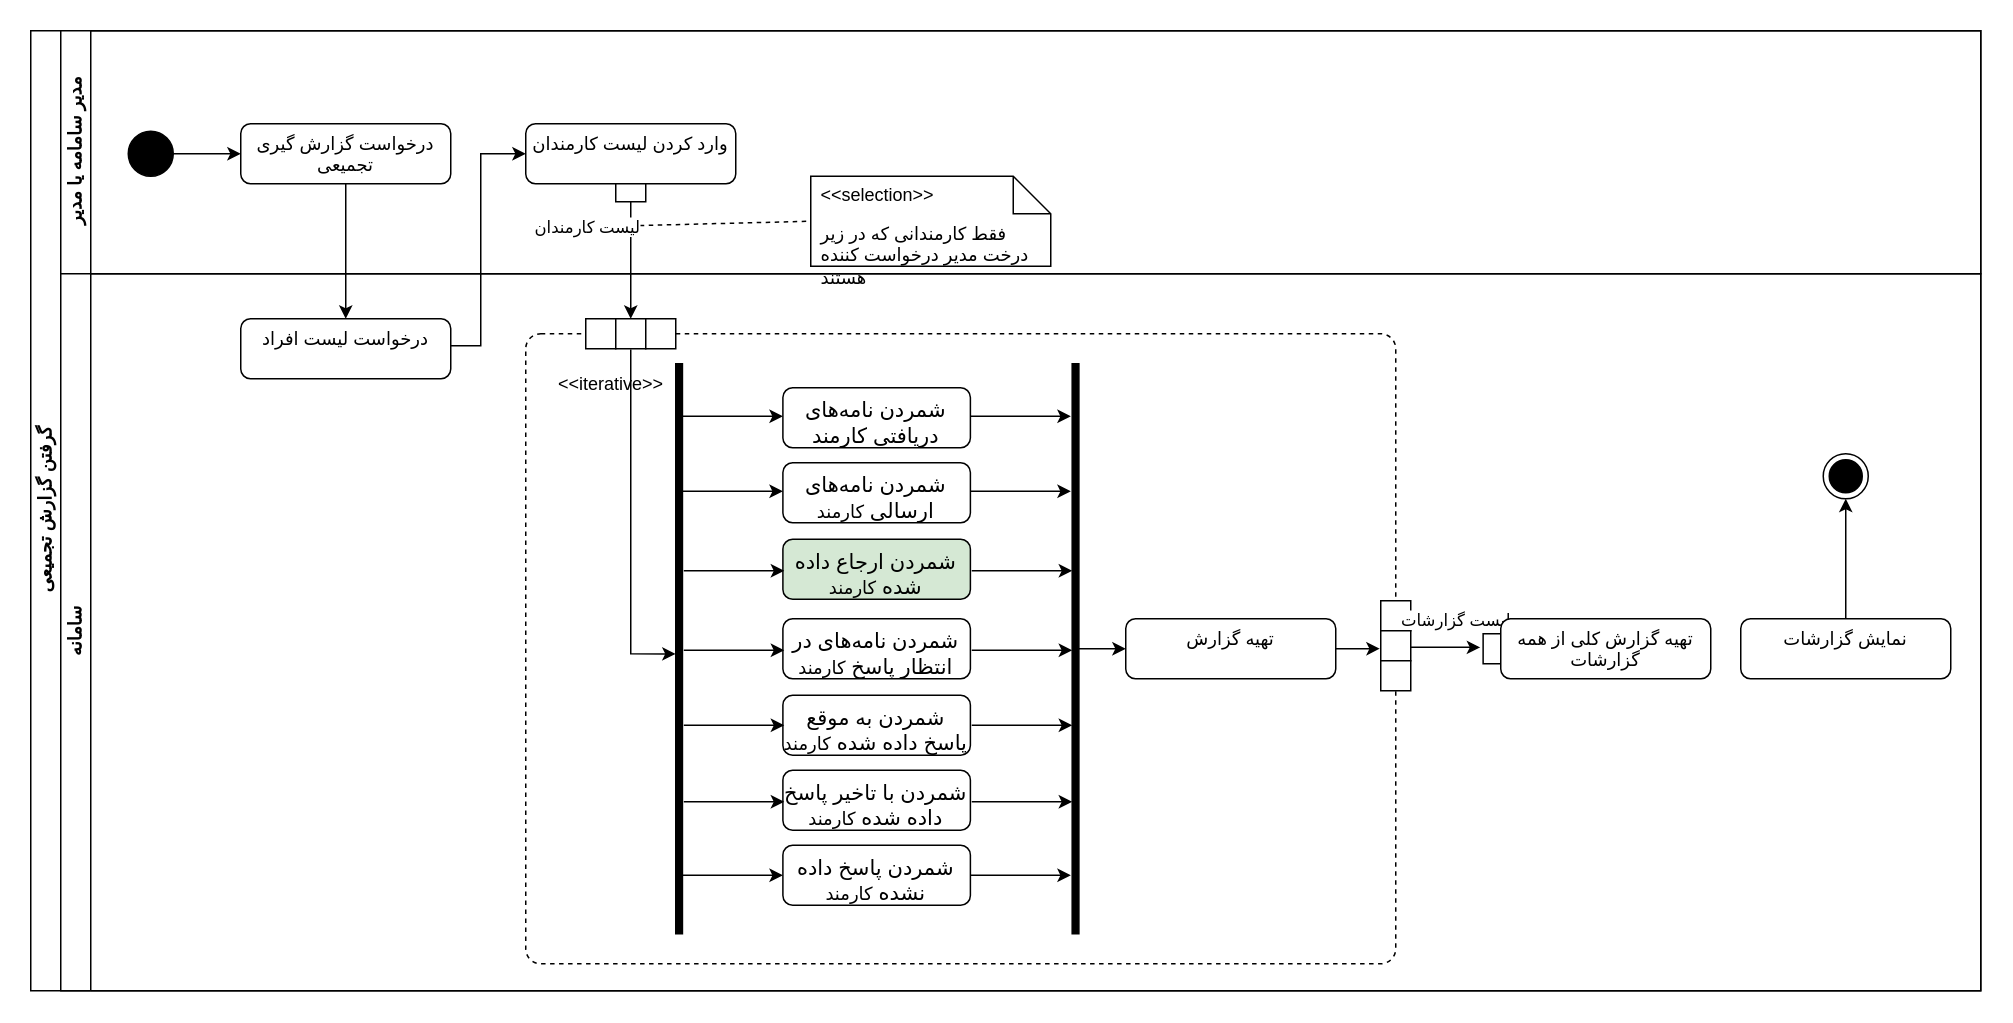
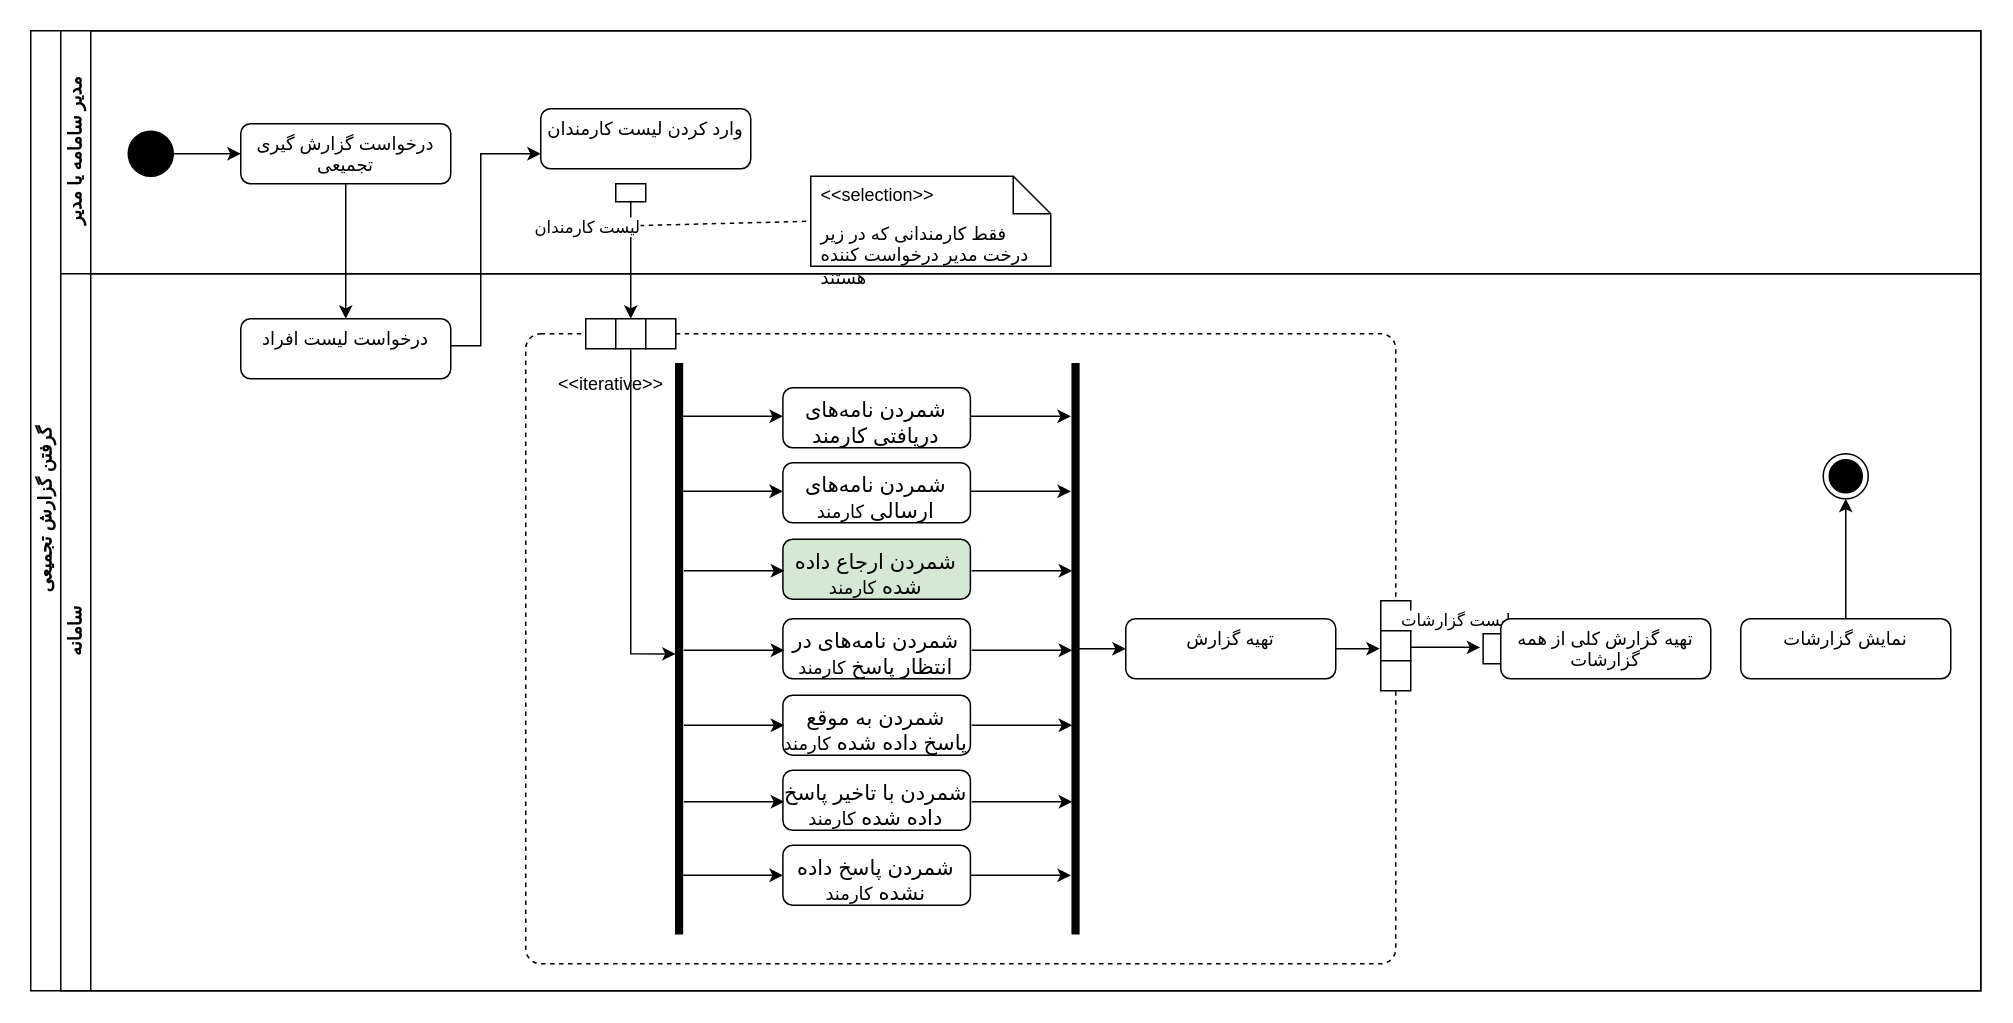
  <mxCell id="0" />
  <mxCell id="1" parent="0" />
  <mxCell id="2" value="گرفتن گزارش تجمیعی" style="swimlane;html=1;childLayout=stackLayout;resizeParent=1;resizeParentMax=0;horizontal=0;startSize=20;horizontalStack=0;" vertex="1" parent="1"><mxGeometry x="20" y="20" width="1300" height="640" as="geometry" /></mxCell>
  <mxCell id="3" value="مدیر سامامه یا مدیر" style="swimlane;html=1;startSize=20;horizontal=0;" vertex="1" parent="2"><mxGeometry x="20" width="1280" height="162" as="geometry"><mxRectangle x="20" width="490" height="30" as="alternateBounds" /></mxGeometry></mxCell>
  <mxCell id="4" value="" style="ellipse;fillColor=strokeColor;html=1;" vertex="1" parent="3"><mxGeometry x="45" y="67" width="30" height="30" as="geometry" /></mxCell>
  <mxCell id="5" value="درخواست گزارش&lt;font face=&quot;.SF NS&quot;&gt;&amp;nbsp;گیری تجمیعی&lt;/font&gt;" style="html=1;align=center;verticalAlign=top;rounded=1;absoluteArcSize=1;arcSize=13;dashed=0;whiteSpace=wrap;" vertex="1" parent="3"><mxGeometry x="120" y="62" width="140" height="40" as="geometry" /></mxCell>
  <mxCell id="6" style="edgeStyle=orthogonalEdgeStyle;rounded=0;orthogonalLoop=1;jettySize=auto;html=1;" edge="1" parent="3" source="4" target="5"><mxGeometry relative="1" as="geometry" /></mxCell>
- <mxCell id="7" value="وارد کردن لیست کارمندان" style="html=1;align=center;verticalAlign=top;rounded=1;absoluteArcSize=1;arcSize=13;dashed=0;whiteSpace=wrap;" vertex="1" parent="3"><mxGeometry x="310" y="62" width="140" height="40" as="geometry" /></mxCell>
+ <mxCell id="7" value="وارد کردن لیست کارمندان" style="html=1;align=center;verticalAlign=top;rounded=1;absoluteArcSize=1;arcSize=13;dashed=0;whiteSpace=wrap;" vertex="1" parent="3"><mxGeometry x="320" y="52" width="140" height="40" as="geometry" /></mxCell>
  <mxCell id="8" value="" style="rounded=0;whiteSpace=wrap;html=1;" vertex="1" parent="3"><mxGeometry x="370" y="102" width="20" height="12" as="geometry" /></mxCell>
  <mxCell id="9" value="فقط کارمندانی که در زیر درخت مدیر درخواست کننده هستند" style="shape=note2;boundedLbl=1;whiteSpace=wrap;html=1;size=25;verticalAlign=top;align=left;spacingLeft=5;whiteSpace=wrap;" vertex="1" parent="3"><mxGeometry x="500" y="97" width="160" height="60" as="geometry" /></mxCell>
  <mxCell id="10" value="&amp;lt;&amp;lt;selection&amp;gt;&amp;gt;" style="resizeWidth=1;part=1;html=1;strokeColor=none;fillColor=none;align=left;spacingLeft=5;whiteSpace=wrap;" vertex="1" parent="9"><mxGeometry width="160" height="25" relative="1" as="geometry" /></mxCell>
  <mxCell id="11" value="" style="endArrow=none;dashed=1;html=1;rounded=0;entryX=0;entryY=0.5;entryDx=0;entryDy=0;entryPerimeter=0;" edge="1" parent="3" target="9"><mxGeometry width="50" height="50" relative="1" as="geometry"><mxPoint x="380" y="130" as="sourcePoint" /><mxPoint x="520" y="100" as="targetPoint" /></mxGeometry></mxCell>
  <mxCell id="12" style="edgeStyle=orthogonalEdgeStyle;rounded=0;orthogonalLoop=1;jettySize=auto;html=1;" edge="1" parent="2" source="5" target="17"><mxGeometry relative="1" as="geometry" /></mxCell>
  <mxCell id="13" style="edgeStyle=orthogonalEdgeStyle;rounded=0;orthogonalLoop=1;jettySize=auto;html=1;" edge="1" parent="2" source="17" target="7"><mxGeometry relative="1" as="geometry"><Array as="points"><mxPoint x="300" y="210" /><mxPoint x="300" y="82" /></Array><mxPoint x="370" y="102" as="targetPoint" /></mxGeometry></mxCell>
  <mxCell id="14" style="edgeStyle=orthogonalEdgeStyle;rounded=0;orthogonalLoop=1;jettySize=auto;html=1;exitX=0.5;exitY=1;exitDx=0;exitDy=0;entryX=0.5;entryY=0;entryDx=0;entryDy=0;" edge="1" parent="2" source="8" target="21"><mxGeometry relative="1" as="geometry"><mxPoint x="400" y="120" as="sourcePoint" /><mxPoint x="400" y="200" as="targetPoint" /><Array as="points" /></mxGeometry></mxCell>
  <mxCell id="15" value="لیست کارمندان" style="edgeLabel;html=1;align=center;verticalAlign=middle;resizable=0;points=[];" connectable="0" vertex="1" parent="14"><mxGeometry x="-0.475" y="1" relative="1" as="geometry"><mxPoint x="-31" y="-4" as="offset" /></mxGeometry></mxCell>
  <mxCell id="16" value="سامانه" style="swimlane;html=1;startSize=20;horizontal=0;" vertex="1" parent="2"><mxGeometry x="20" y="162" width="1280" height="478" as="geometry" /></mxCell>
  <mxCell id="17" value="درخواست لیست افراد" style="html=1;align=center;verticalAlign=top;rounded=1;absoluteArcSize=1;arcSize=13;dashed=0;whiteSpace=wrap;" vertex="1" parent="16"><mxGeometry x="120" y="30" width="140" height="40" as="geometry" /></mxCell>
  <mxCell id="18" value="&amp;lt;&amp;lt;iterative&amp;gt;&amp;gt;" style="html=1;dashed=1;rounded=1;absoluteArcSize=1;arcSize=20;verticalAlign=top;align=left;spacingTop=20;spacingLeft=20;whiteSpace=wrap;" vertex="1" parent="16"><mxGeometry x="310" y="40" width="580" height="420" as="geometry" /></mxCell>
  <mxCell id="19" value="" style="group;resizeWidth=0;resizeHeight=0;" vertex="1" parent="18"><mxGeometry width="80" height="20" relative="1" as="geometry"><mxPoint x="40" y="-10" as="offset" /></mxGeometry></mxCell>
  <mxCell id="20" value="" style="resizeWidth=0;resizeHeight=0;points=[[0,0],[0.5,0],[1,0]];html=1;" vertex="1" parent="19"><mxGeometry width="20" height="20" relative="1" as="geometry"><mxPoint as="offset" /></mxGeometry></mxCell>
  <mxCell id="21" value="" style="resizeWidth=0;resizeHeight=0;points=[[0,0],[0.5,0],[1,0]];html=1;" vertex="1" parent="19"><mxGeometry width="20" height="20" relative="1" as="geometry"><mxPoint x="20" as="offset" /></mxGeometry></mxCell>
  <mxCell id="22" value="" style="resizeWidth=0;resizeHeight=0;points=[[0,0],[0.5,0],[1,0]];html=1;" vertex="1" parent="19"><mxGeometry width="20" height="20" relative="1" as="geometry"><mxPoint x="40" as="offset" /></mxGeometry></mxCell>
  <mxCell id="23" value="" style="group;resizeWidth=0;resizeHeight=0;" vertex="1" parent="18"><mxGeometry x="1" y="1" width="20" height="80" relative="1" as="geometry"><mxPoint x="-10" y="-242" as="offset" /></mxGeometry></mxCell>
  <mxCell id="24" value="" style="resizeWidth=0;resizeHeight=0;points=[[0,0],[0.5,0],[1,0]];html=1;" vertex="1" parent="23"><mxGeometry width="20" height="20" relative="1" as="geometry"><mxPoint as="offset" /></mxGeometry></mxCell>
  <mxCell id="25" value="" style="resizeWidth=0;resizeHeight=0;points=[[0,0],[0.5,0],[1,0]];html=1;" vertex="1" parent="23"><mxGeometry width="20" height="20" relative="1" as="geometry"><mxPoint y="20" as="offset" /></mxGeometry></mxCell>
  <mxCell id="26" value="" style="resizeWidth=0;resizeHeight=0;points=[[0,0],[0.5,0],[1,0]];html=1;" vertex="1" parent="23"><mxGeometry width="20" height="20" relative="1" as="geometry"><mxPoint y="40" as="offset" /></mxGeometry></mxCell>
  <mxCell id="27" style="edgeStyle=orthogonalEdgeStyle;rounded=0;orthogonalLoop=1;jettySize=auto;html=1;" edge="1" parent="18"><mxGeometry relative="1" as="geometry"><mxPoint x="171.43" y="55.034" as="targetPoint" /><mxPoint x="104.466" y="55.034" as="sourcePoint" /></mxGeometry></mxCell>
  <mxCell id="28" value="&lt;span style=&quot;font-size: 14px;&quot;&gt;شمردن نامه‌های دریافتی کارمند&lt;/span&gt;" style="html=1;align=center;verticalAlign=top;rounded=1;absoluteArcSize=1;arcSize=13;dashed=0;whiteSpace=wrap;" vertex="1" parent="18"><mxGeometry x="171.43" y="36" width="125" height="40" as="geometry" /></mxCell>
  <mxCell id="29" value="&lt;span style=&quot;font-size: 14px;&quot;&gt;شمردن نامه‌های ارسالی&amp;nbsp;&lt;/span&gt;کارمند" style="html=1;align=center;verticalAlign=top;rounded=1;absoluteArcSize=1;arcSize=13;dashed=0;whiteSpace=wrap;" vertex="1" parent="18"><mxGeometry x="171.43" y="86" width="125" height="40" as="geometry" /></mxCell>
  <mxCell id="30" value="&lt;span style=&quot;font-size: 14px;&quot;&gt;شمردن ارجاع داده شده&amp;nbsp;&lt;/span&gt;کارمند" style="html=1;align=center;verticalAlign=top;rounded=1;absoluteArcSize=1;arcSize=13;dashed=0;whiteSpace=wrap;fillColor=#d5e8d4;" vertex="1" parent="18"><mxGeometry x="171.43" y="137" width="125" height="40" as="geometry" /></mxCell>
  <mxCell id="31" value="" style="edgeStyle=orthogonalEdgeStyle;rounded=0;orthogonalLoop=1;jettySize=auto;html=1;" edge="1" parent="18" source="32" target="52"><mxGeometry relative="1" as="geometry" /></mxCell>
  <mxCell id="32" value="" style="html=1;points=[];perimeter=orthogonalPerimeter;fillColor=strokeColor;" vertex="1" parent="18"><mxGeometry x="364.287" y="20" width="4.464" height="380" as="geometry" /></mxCell>
  <mxCell id="33" value="&lt;span style=&quot;font-size: 14px;&quot;&gt;شمردن نامه‌های در انتظار پاسخ&amp;nbsp;&lt;/span&gt;کارمند" style="html=1;align=center;verticalAlign=top;rounded=1;absoluteArcSize=1;arcSize=13;dashed=0;whiteSpace=wrap;" vertex="1" parent="18"><mxGeometry x="171.43" y="190" width="125" height="40" as="geometry" /></mxCell>
  <mxCell id="34" value="&lt;span style=&quot;font-size: 14px;&quot;&gt;شمردن پاسخ داده نشده&amp;nbsp;&lt;/span&gt;کارمند" style="html=1;align=center;verticalAlign=top;rounded=1;absoluteArcSize=1;arcSize=13;dashed=0;whiteSpace=wrap;" vertex="1" parent="18"><mxGeometry x="171.43" y="341" width="125" height="40" as="geometry" /></mxCell>
  <mxCell id="35" value="&lt;span style=&quot;font-size: 14px;&quot;&gt;شمردن با تاخیر پاسخ داده شده&amp;nbsp;&lt;/span&gt;کارمند" style="html=1;align=center;verticalAlign=top;rounded=1;absoluteArcSize=1;arcSize=13;dashed=0;whiteSpace=wrap;" vertex="1" parent="18"><mxGeometry x="171.43" y="291" width="125" height="40" as="geometry" /></mxCell>
  <mxCell id="36" value="&lt;span style=&quot;font-size: 14px;&quot;&gt;شمردن به موقع پاسخ داده شده&amp;nbsp;&lt;/span&gt;کارمند" style="html=1;align=center;verticalAlign=top;rounded=1;absoluteArcSize=1;arcSize=13;dashed=0;whiteSpace=wrap;" vertex="1" parent="18"><mxGeometry x="171.43" y="241" width="125" height="40" as="geometry" /></mxCell>
  <mxCell id="37" style="edgeStyle=orthogonalEdgeStyle;rounded=0;orthogonalLoop=1;jettySize=auto;html=1;" edge="1" parent="18"><mxGeometry relative="1" as="geometry"><mxPoint x="171.43" y="105.034" as="targetPoint" /><mxPoint x="104.466" y="105.034" as="sourcePoint" /></mxGeometry></mxCell>
  <mxCell id="38" style="edgeStyle=orthogonalEdgeStyle;rounded=0;orthogonalLoop=1;jettySize=auto;html=1;" edge="1" parent="18"><mxGeometry relative="1" as="geometry"><mxPoint x="172.323" y="158.034" as="targetPoint" /><mxPoint x="105.359" y="158.034" as="sourcePoint" /></mxGeometry></mxCell>
  <mxCell id="39" style="edgeStyle=orthogonalEdgeStyle;rounded=0;orthogonalLoop=1;jettySize=auto;html=1;" edge="1" parent="18"><mxGeometry relative="1" as="geometry"><mxPoint x="172.323" y="211.034" as="targetPoint" /><mxPoint x="105.359" y="211.034" as="sourcePoint" /></mxGeometry></mxCell>
  <mxCell id="40" value="" style="html=1;points=[];perimeter=orthogonalPerimeter;fillColor=strokeColor;" vertex="1" parent="18"><mxGeometry x="100.001" y="20" width="4.464" height="380" as="geometry" /></mxCell>
  <mxCell id="41" style="edgeStyle=orthogonalEdgeStyle;rounded=0;orthogonalLoop=1;jettySize=auto;html=1;" edge="1" parent="18"><mxGeometry relative="1" as="geometry"><mxPoint x="172.323" y="261.034" as="targetPoint" /><mxPoint x="105.359" y="261.034" as="sourcePoint" /></mxGeometry></mxCell>
  <mxCell id="42" style="edgeStyle=orthogonalEdgeStyle;rounded=0;orthogonalLoop=1;jettySize=auto;html=1;" edge="1" parent="18"><mxGeometry relative="1" as="geometry"><mxPoint x="172.323" y="312.034" as="targetPoint" /><mxPoint x="105.359" y="312.034" as="sourcePoint" /></mxGeometry></mxCell>
  <mxCell id="43" style="edgeStyle=orthogonalEdgeStyle;rounded=0;orthogonalLoop=1;jettySize=auto;html=1;" edge="1" parent="18"><mxGeometry relative="1" as="geometry"><mxPoint x="171.43" y="361.034" as="targetPoint" /><mxPoint x="104.466" y="361.034" as="sourcePoint" /></mxGeometry></mxCell>
  <mxCell id="44" style="edgeStyle=orthogonalEdgeStyle;rounded=0;orthogonalLoop=1;jettySize=auto;html=1;" edge="1" parent="18"><mxGeometry relative="1" as="geometry"><mxPoint x="363.394" y="55.034" as="targetPoint" /><mxPoint x="296.43" y="55.034" as="sourcePoint" /></mxGeometry></mxCell>
  <mxCell id="45" style="edgeStyle=orthogonalEdgeStyle;rounded=0;orthogonalLoop=1;jettySize=auto;html=1;" edge="1" parent="18"><mxGeometry relative="1" as="geometry"><mxPoint x="363.394" y="105.034" as="targetPoint" /><mxPoint x="296.43" y="105.034" as="sourcePoint" /></mxGeometry></mxCell>
  <mxCell id="46" style="edgeStyle=orthogonalEdgeStyle;rounded=0;orthogonalLoop=1;jettySize=auto;html=1;" edge="1" parent="18"><mxGeometry relative="1" as="geometry"><mxPoint x="364.287" y="158.034" as="targetPoint" /><mxPoint x="297.323" y="158.034" as="sourcePoint" /></mxGeometry></mxCell>
  <mxCell id="47" style="edgeStyle=orthogonalEdgeStyle;rounded=0;orthogonalLoop=1;jettySize=auto;html=1;" edge="1" parent="18"><mxGeometry relative="1" as="geometry"><mxPoint x="364.287" y="211.034" as="targetPoint" /><mxPoint x="297.323" y="211.034" as="sourcePoint" /></mxGeometry></mxCell>
  <mxCell id="48" style="edgeStyle=orthogonalEdgeStyle;rounded=0;orthogonalLoop=1;jettySize=auto;html=1;" edge="1" parent="18"><mxGeometry relative="1" as="geometry"><mxPoint x="364.287" y="261.034" as="targetPoint" /><mxPoint x="297.323" y="261.034" as="sourcePoint" /></mxGeometry></mxCell>
  <mxCell id="49" style="edgeStyle=orthogonalEdgeStyle;rounded=0;orthogonalLoop=1;jettySize=auto;html=1;" edge="1" parent="18"><mxGeometry relative="1" as="geometry"><mxPoint x="364.287" y="312.034" as="targetPoint" /><mxPoint x="297.323" y="312.034" as="sourcePoint" /></mxGeometry></mxCell>
  <mxCell id="50" style="edgeStyle=orthogonalEdgeStyle;rounded=0;orthogonalLoop=1;jettySize=auto;html=1;" edge="1" parent="18"><mxGeometry relative="1" as="geometry"><mxPoint x="363.394" y="361.034" as="targetPoint" /><mxPoint x="296.43" y="361.034" as="sourcePoint" /></mxGeometry></mxCell>
  <mxCell id="51" style="edgeStyle=orthogonalEdgeStyle;rounded=0;orthogonalLoop=1;jettySize=auto;html=1;entryX=-0.032;entryY=0.596;entryDx=0;entryDy=0;entryPerimeter=0;" edge="1" parent="18" source="52" target="25"><mxGeometry relative="1" as="geometry" /></mxCell>
  <mxCell id="52" value="تهیه گزارش" style="html=1;align=center;verticalAlign=top;rounded=1;absoluteArcSize=1;arcSize=13;dashed=0;whiteSpace=wrap;" vertex="1" parent="18"><mxGeometry x="400" y="190" width="140" height="40" as="geometry" /></mxCell>
  <mxCell id="53" style="edgeStyle=orthogonalEdgeStyle;rounded=0;orthogonalLoop=1;jettySize=auto;html=1;entryX=-0.008;entryY=0.509;entryDx=0;entryDy=0;entryPerimeter=0;exitX=0.375;exitY=1.021;exitDx=0;exitDy=0;exitPerimeter=0;" edge="1" parent="18" source="19" target="40"><mxGeometry relative="1" as="geometry" /></mxCell>
  <mxCell id="54" value="" style="edgeStyle=orthogonalEdgeStyle;rounded=0;orthogonalLoop=1;jettySize=auto;html=1;" edge="1" parent="16" source="55" target="58"><mxGeometry relative="1" as="geometry" /></mxCell>
  <mxCell id="55" value="نمایش گزارشات" style="html=1;align=center;verticalAlign=top;rounded=1;absoluteArcSize=1;arcSize=13;dashed=0;whiteSpace=wrap;" vertex="1" parent="16"><mxGeometry x="1120" y="230" width="140" height="40" as="geometry" /></mxCell>
  <mxCell id="56" style="edgeStyle=orthogonalEdgeStyle;rounded=0;orthogonalLoop=1;jettySize=auto;html=1;entryX=0.454;entryY=1.135;entryDx=0;entryDy=0;entryPerimeter=0;exitX=0.995;exitY=0.388;exitDx=0;exitDy=0;exitPerimeter=0;" edge="1" parent="16" source="23" target="59"><mxGeometry relative="1" as="geometry"><mxPoint x="940" y="250" as="targetPoint" /></mxGeometry></mxCell>
  <mxCell id="57" value="لیست گزارشات" style="edgeLabel;html=1;align=center;verticalAlign=middle;resizable=0;points=[];" connectable="0" vertex="1" parent="56"><mxGeometry x="0.139" relative="1" as="geometry"><mxPoint x="4" y="-19" as="offset" /></mxGeometry></mxCell>
  <mxCell id="58" value="" style="ellipse;html=1;shape=endState;fillColor=strokeColor;" vertex="1" parent="16"><mxGeometry x="1175" y="120" width="30" height="30" as="geometry" /></mxCell>
  <mxCell id="59" value="" style="rounded=0;whiteSpace=wrap;html=1;rotation=90;" vertex="1" parent="16"><mxGeometry x="945.38" y="242.88" width="20" height="14.25" as="geometry" /></mxCell>
  <mxCell id="60" value="تهیه گزارش کلی از همه گزارشات" style="html=1;align=center;verticalAlign=top;rounded=1;absoluteArcSize=1;arcSize=13;dashed=0;whiteSpace=wrap;" vertex="1" parent="16"><mxGeometry x="960" y="230" width="140" height="40" as="geometry" /></mxCell>
